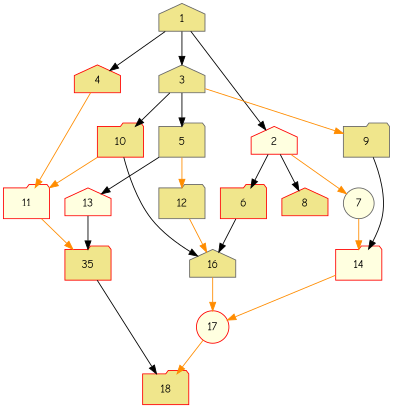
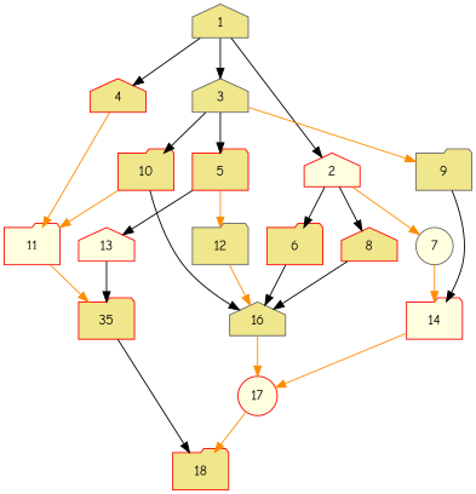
  digraph {
    fontname="Comic Neue"
    node [color=red fillcolor=khaki fontname="Comic Neue" shape=folder style=filled]
    edge [color=black fontname="Comic Neue"]
    1 [color=gray40 shape=house]
    2 [fillcolor=lightyellow shape=house]
    3 [color=gray40 shape=house]
    4 [shape=house]
    6
    7 [color=gray40 fillcolor=lightyellow shape=circle]
    8 [shape=house]
-   5 [color=gray40]
+   5
    9 [color=gray40]
    10
    11 [fillcolor=lightyellow]
    12 [color=gray40]
    13 [fillcolor=lightyellow shape=house]
    16 [color=gray40 shape=house]
    14 [fillcolor=lightyellow]
    n16 [label=35]
    17 [fillcolor=lightyellow shape=circle]
    18
    1 -> 2
    1 -> 3
    1 -> 4
    2 -> 6
    2 -> 7 [color=darkorange]
    2 -> 8
    3 -> 5
    3 -> 9 [color=darkorange]
    3 -> 10
    4 -> 11 [color=darkorange]
    6 -> 16
    7 -> 14 [color=darkorange]
+   8 -> 16
    5 -> 12 [color=darkorange]
    5 -> 13
    9 -> 14
    10 -> 11 [color=darkorange]
    10 -> 16
    11 -> n16 [color=darkorange]
    12 -> 16 [color=darkorange]
    13 -> n16
    16 -> 17 [color=darkorange]
    14 -> 17 [color=darkorange]
    n16 -> 18
    17 -> 18 [color=darkorange]
  }
